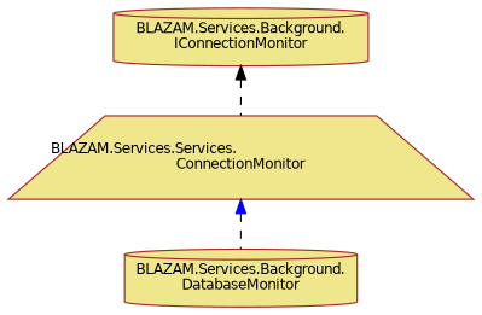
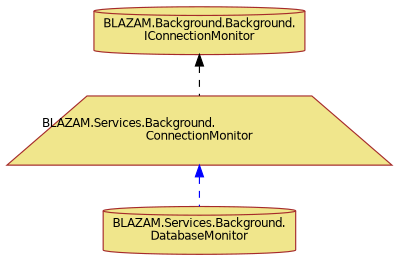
  digraph {
    rankdir=TB
    node [color=brown fillcolor=khaki fontname=Helvetica fontsize=10 shape=cylinder style=filled]
    edge [dir=back fontname=Helvetica fontsize=10 labelfontname=Helvetica labelfontsize=10 style=dashed]
-   n1 [height=0.2 label="BLAZAM.Services.Background.\lIConnectionMonitor" width=0.4]
-   n2 [height=0.2 label="BLAZAM.Services.Services.\lConnectionMonitor" shape=trapezium width=0.4]
+   n1 [height=0.2 label="BLAZAM.Background.Background.\lIConnectionMonitor" width=0.4]
+   n2 [height=0.2 label="BLAZAM.Services.Background.\lConnectionMonitor" shape=trapezium width=0.4]
    n3 [height=0.2 label="BLAZAM.Services.Background.\lDatabaseMonitor" width=0.4]
    n1 -> n2 [color=black]
    n2 -> n3 [color=blue]
  }
